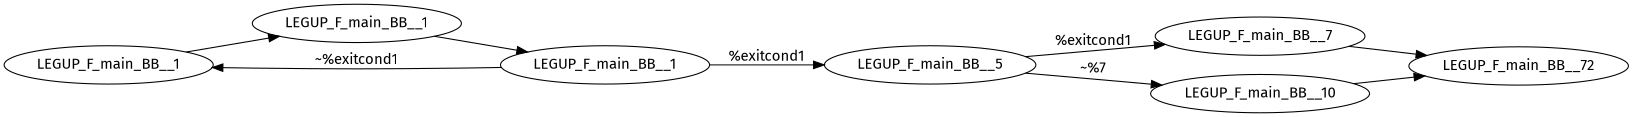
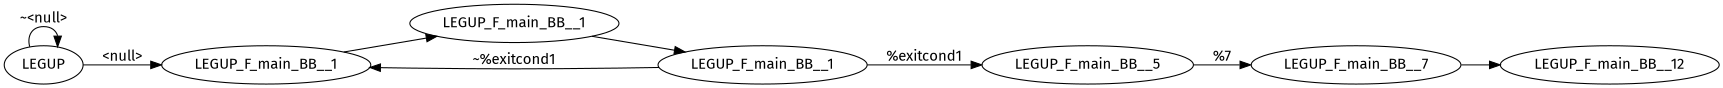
  digraph {
    fontname="Fira Sans"
    rankdir=LR
    node [fontname="Fira Sans"]
    edge [fontname="Fira Sans"]
    n1 [label=LEGUP_F_main_BB__1]
    n2 [label=LEGUP_F_main_BB__1]
    n3 [label=LEGUP_F_main_BB__1]
+   n4 [label=LEGUP]
    n5 [label=LEGUP_F_main_BB__5]
    n6 [label=LEGUP_F_main_BB__7]
-   n7 [label=LEGUP_F_main_BB__10]
-   n8 [label=LEGUP_F_main_BB__72]
+   n8 [label=LEGUP_F_main_BB__12]
    n1 -> n2
    n2 -> n3
    n3 -> n1 [label="~%exitcond1"]
    n3 -> n5 [label="%exitcond1"]
-   n5 -> n6 [label="%exitcond1"]
-   n5 -> n7 [label="~%7"]
+   n4 -> n1 [label="<null>"]
+   n4 -> n4 [label="~<null>"]
+   n5 -> n6 [label="%7"]
    n6 -> n8
-   n7 -> n8
  }
